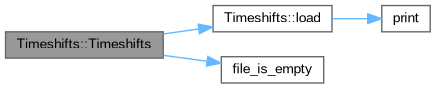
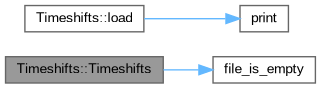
  digraph {
    fontname="Liberation Sans"
    rankdir=LR
    node [color=grey40 fillcolor=white fontname="Liberation Sans" fontsize=10 shape=box style=filled]
    edge [color=steelblue1 fontname="Liberation Sans" fontsize=10 labelfontname=Helvetica labelfontsize=10 style=solid]
    n1 [color=gray40 fillcolor=grey60 fontcolor=black height=0.2 label="Timeshifts::Timeshifts" width=0.4]
    n2 [height=0.2 label="Timeshifts::load" width=0.4]
    n3 [height=0.2 label=file_is_empty width=0.4]
    n4 [height=0.2 label=print width=0.4]
-   n1 -> n2
    n1 -> n3
    n2 -> n4
  }
